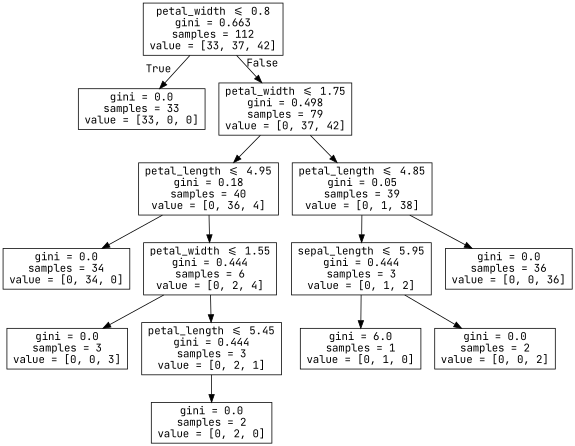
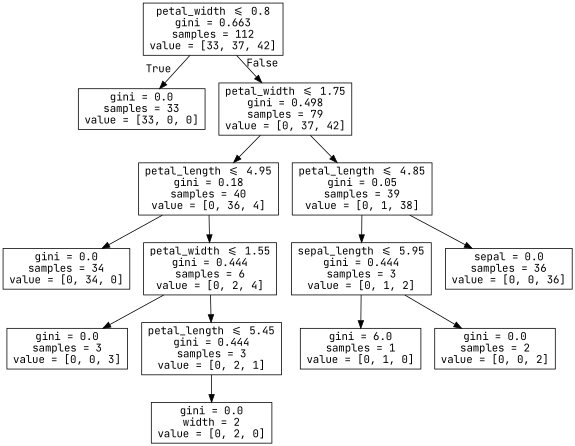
  digraph {
    fontname="JetBrains Mono"
    node [fontname="JetBrains Mono" shape=box]
    edge [fontname="JetBrains Mono"]
    n1 [label="petal_width <= 0.8\ngini = 0.663\nsamples = 112\nvalue = [33, 37, 42]"]
    n2 [label="gini = 0.0\nsamples = 33\nvalue = [33, 0, 0]"]
    n3 [label="petal_width <= 1.75\ngini = 0.498\nsamples = 79\nvalue = [0, 37, 42]"]
    n4 [label="petal_length <= 4.95\ngini = 0.18\nsamples = 40\nvalue = [0, 36, 4]"]
    n5 [label="petal_length <= 4.85\ngini = 0.05\nsamples = 39\nvalue = [0, 1, 38]"]
    n6 [label="gini = 0.0\nsamples = 34\nvalue = [0, 34, 0]"]
    n7 [label="petal_width <= 1.55\ngini = 0.444\nsamples = 6\nvalue = [0, 2, 4]"]
    n8 [label="sepal_length <= 5.95\ngini = 0.444\nsamples = 3\nvalue = [0, 1, 2]"]
-   n9 [label="gini = 0.0\nsamples = 36\nvalue = [0, 0, 36]"]
+   n9 [label="sepal = 0.0\nsamples = 36\nvalue = [0, 0, 36]"]
    n10 [label="gini = 0.0\nsamples = 3\nvalue = [0, 0, 3]"]
    n11 [label="petal_length <= 5.45\ngini = 0.444\nsamples = 3\nvalue = [0, 2, 1]"]
-   n12 [label="gini = 0.0\nsamples = 2\nvalue = [0, 2, 0]"]
+   n12 [label="gini = 0.0\nwidth = 2\nvalue = [0, 2, 0]"]
    n13 [label="gini = 6.0\nsamples = 1\nvalue = [0, 1, 0]"]
    n14 [label="gini = 0.0\nsamples = 2\nvalue = [0, 0, 2]"]
    n1 -> n2 [headlabel=True labelangle=45 labeldistance=2.5]
    n1 -> n3 [headlabel=False labelangle=-45 labeldistance=2.5]
    n3 -> n4
    n3 -> n5
    n4 -> n6
    n4 -> n7
    n5 -> n8
    n5 -> n9
    n7 -> n10
    n7 -> n11
    n8 -> n13
    n8 -> n14
    n11 -> n12
  }
